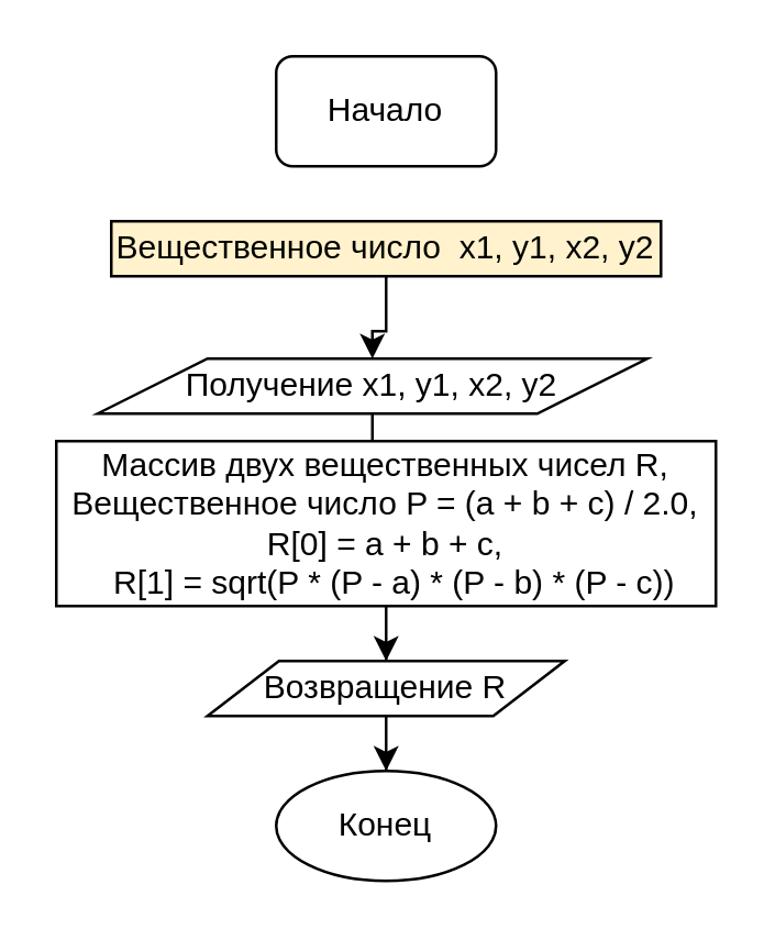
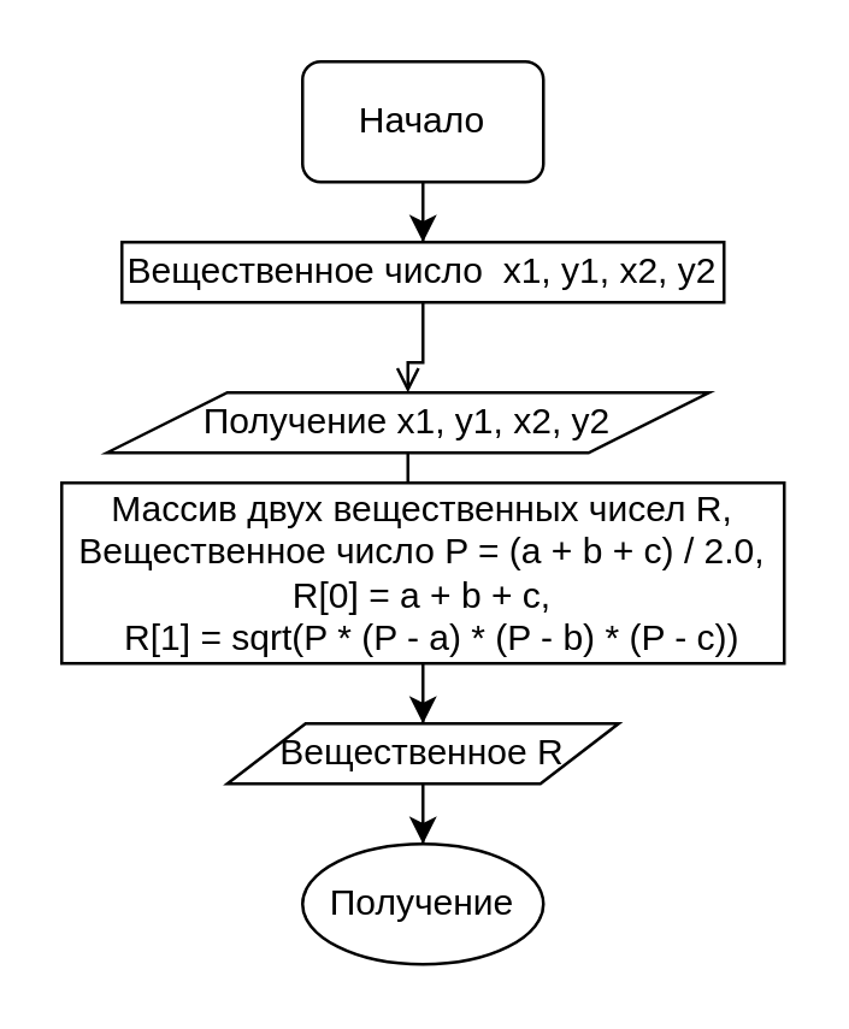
  <mxCell id="0" />
  <mxCell id="1" parent="0" />
+ <mxCell id="2" style="edgeStyle=orthogonalEdgeStyle;rounded=0;orthogonalLoop=1;jettySize=auto;html=1;entryX=0.5;entryY=0;entryDx=0;entryDy=0;" edge="1" parent="1" source="3" target="5"><mxGeometry relative="1" as="geometry" /></mxCell>
  <mxCell id="3" value="Начало" style="whiteSpace=wrap;html=1;rounded=1;" vertex="1" parent="1"><mxGeometry x="100" y="20" width="80" height="40" as="geometry" /></mxCell>
- <mxCell id="4" style="edgeStyle=orthogonalEdgeStyle;rounded=0;orthogonalLoop=1;jettySize=auto;html=1;entryX=0.5;entryY=0;entryDx=0;entryDy=0;" edge="1" parent="1" source="5" target="7"><mxGeometry relative="1" as="geometry" /></mxCell>
- <mxCell id="5" value="Вещественное число&amp;nbsp; x1, y1, x2, y2" style="rounded=0;whiteSpace=wrap;html=1;fillColor=#fff2cc;" vertex="1" parent="1"><mxGeometry x="40" y="80" width="200" height="20" as="geometry" /></mxCell>
+ <mxCell id="4" style="edgeStyle=orthogonalEdgeStyle;rounded=0;orthogonalLoop=1;jettySize=auto;html=1;entryX=0.5;entryY=0;entryDx=0;entryDy=0;endArrow=open;" edge="1" parent="1" source="5" target="7"><mxGeometry relative="1" as="geometry" /></mxCell>
+ <mxCell id="5" value="Вещественное число&amp;nbsp; x1, y1, x2, y2" style="rounded=0;whiteSpace=wrap;html=1;" vertex="1" parent="1"><mxGeometry x="40" y="80" width="200" height="20" as="geometry" /></mxCell>
  <mxCell id="6" style="edgeStyle=orthogonalEdgeStyle;rounded=0;orthogonalLoop=1;jettySize=auto;html=1;" edge="1" parent="1" source="7" target="12"><mxGeometry relative="1" as="geometry" /></mxCell>
  <mxCell id="7" value="Получение x1, y1, x2, y2" style="shape=parallelogram;perimeter=parallelogramPerimeter;whiteSpace=wrap;html=1;" vertex="1" parent="1"><mxGeometry x="35" y="130" width="200" height="20" as="geometry" /></mxCell>
  <mxCell id="8" style="edgeStyle=orthogonalEdgeStyle;rounded=0;orthogonalLoop=1;jettySize=auto;html=1;entryX=0.5;entryY=0;entryDx=0;entryDy=0;" edge="1" parent="1" source="9" target="10"><mxGeometry relative="1" as="geometry" /></mxCell>
- <mxCell id="9" value="Возвращение R" style="shape=parallelogram;perimeter=parallelogramPerimeter;whiteSpace=wrap;html=1;" vertex="1" parent="1"><mxGeometry x="75" y="240" width="130" height="20" as="geometry" /></mxCell>
- <mxCell id="10" value="Конец" style="ellipse;whiteSpace=wrap;html=1;" vertex="1" parent="1"><mxGeometry x="100" y="280" width="80" height="40" as="geometry" /></mxCell>
+ <mxCell id="9" value="Вещественное R" style="shape=parallelogram;perimeter=parallelogramPerimeter;whiteSpace=wrap;html=1;" vertex="1" parent="1"><mxGeometry x="75" y="240" width="130" height="20" as="geometry" /></mxCell>
+ <mxCell id="10" value="Получение" style="ellipse;whiteSpace=wrap;html=1;" vertex="1" parent="1"><mxGeometry x="100" y="280" width="80" height="40" as="geometry" /></mxCell>
  <mxCell id="11" style="edgeStyle=orthogonalEdgeStyle;rounded=0;orthogonalLoop=1;jettySize=auto;html=1;" edge="1" parent="1" source="12" target="9"><mxGeometry relative="1" as="geometry" /></mxCell>
  <mxCell id="12" value="Массив двух вещественных чисел R,&lt;br&gt;Вещественное число P =&amp;nbsp;(a + b + c) / 2.0,&lt;br&gt;&lt;div&gt;R[0] = a + b + c,&lt;/div&gt;&lt;div&gt;&amp;nbsp; R[1] = sqrt(P * (P - a) * (P - b) * (P - c))&lt;/div&gt;" style="rounded=0;whiteSpace=wrap;html=1;" vertex="1" parent="1"><mxGeometry x="20" y="160" width="240" height="60" as="geometry" /></mxCell>
